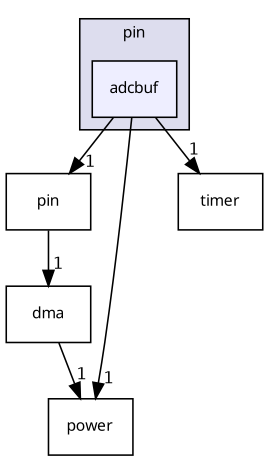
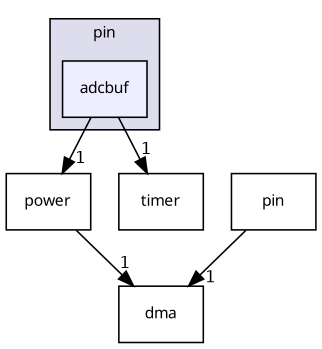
  digraph {
    compound=true
    fontname="Noto Sans"
    node [fontname="Noto Sans" fontsize=10 shape=box]
    edge [fontname="Noto Sans" headlabel=1 labeldistance=1.5 labelfontname=Helvetica labelfontsize=10]
    n1 [fillcolor="#eeeeff" label=adcbuf pencolor=black style=filled]
    n2 [label=pin]
    n3 [label=power]
    n4 [label=timer]
    n5 [label=dma]
    subgraph cluster_1 {
      bgcolor="#ddddee"
      fontsize=10
      label=pin
      pencolor=black
      n1
    }
-   n1 -> n2
    n1 -> n3
    n1 -> n4
    n2 -> n5
-   n5 -> n3
+   n3 -> n5
  }
